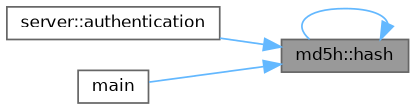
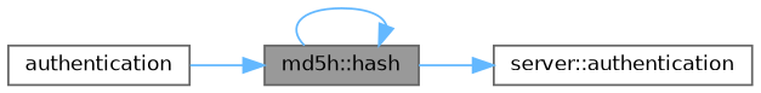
  digraph {
    rankdir=RL
    node [color=grey40 fillcolor=white fontname=Helvetica fontsize=10 shape=box style=filled]
    edge [color=steelblue1 dir=back fontname=Helvetica fontsize=10 labelfontname=Helvetica labelfontsize=10 style=solid]
    n1 [color=gray40 fillcolor=grey60 fontcolor=black height=0.2 label="md5h::hash" width=0.4]
    n2 [height=0.2 label="server::authentication" width=0.4]
-   n3 [height=0.2 label=main width=0.4]
+   n3 [height=0.2 label=authentication width=0.4]
    n1 -> n1
-   n1 -> n2
+   n2 -> n1
    n1 -> n3
  }
